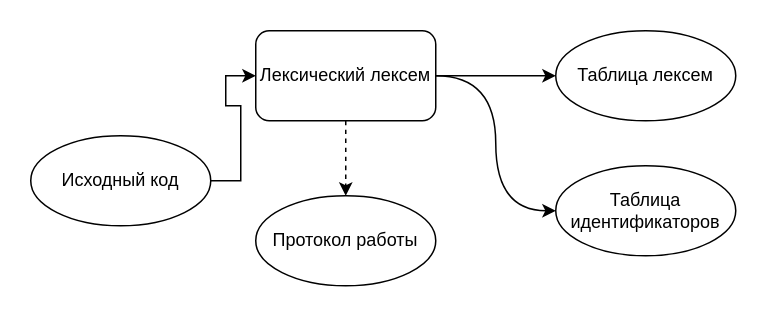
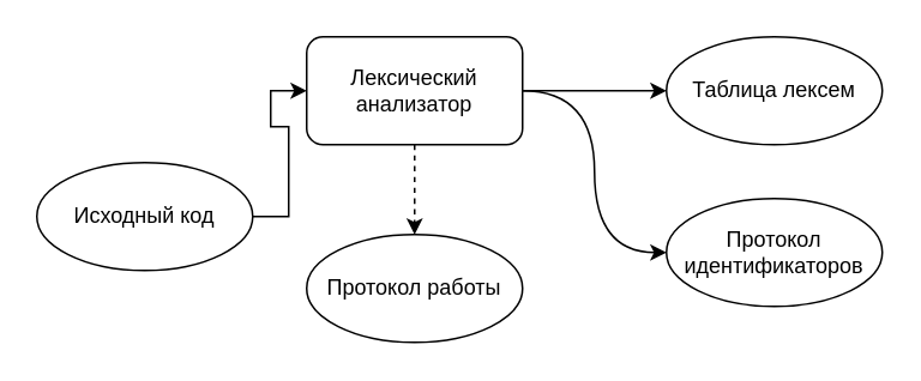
  <mxCell id="0" />
  <mxCell id="1" parent="0" />
  <mxCell id="2" style="edgeStyle=orthogonalEdgeStyle;rounded=0;orthogonalLoop=1;jettySize=auto;html=1;exitX=1;exitY=0.5;exitDx=0;exitDy=0;entryX=0;entryY=0.5;entryDx=0;entryDy=0;" edge="1" parent="1" source="3" target="7"><mxGeometry relative="1" as="geometry" /></mxCell>
  <mxCell id="3" value="Исходный код" style="ellipse;whiteSpace=wrap;html=1;" vertex="1" parent="1"><mxGeometry x="20" y="90" width="120" height="60" as="geometry" /></mxCell>
  <mxCell id="4" style="edgeStyle=orthogonalEdgeStyle;rounded=0;orthogonalLoop=1;jettySize=auto;html=1;exitX=1;exitY=0.5;exitDx=0;exitDy=0;entryX=0;entryY=0.5;entryDx=0;entryDy=0;" edge="1" parent="1" source="7" target="8"><mxGeometry relative="1" as="geometry" /></mxCell>
  <mxCell id="5" style="edgeStyle=orthogonalEdgeStyle;orthogonalLoop=1;jettySize=auto;html=1;exitX=1;exitY=0.5;exitDx=0;exitDy=0;entryX=0;entryY=0.5;entryDx=0;entryDy=0;curved=1;" edge="1" parent="1" source="7" target="9"><mxGeometry relative="1" as="geometry" /></mxCell>
  <mxCell id="6" style="edgeStyle=orthogonalEdgeStyle;curved=1;orthogonalLoop=1;jettySize=auto;html=1;exitX=0.5;exitY=1;exitDx=0;exitDy=0;entryX=0.5;entryY=0;entryDx=0;entryDy=0;dashed=1;" edge="1" parent="1" source="7" target="10"><mxGeometry relative="1" as="geometry" /></mxCell>
- <mxCell id="7" value="Лексический лексем" style="rounded=1;whiteSpace=wrap;html=1;" vertex="1" parent="1"><mxGeometry x="170" y="20" width="120" height="60" as="geometry" /></mxCell>
+ <mxCell id="7" value="Лексический анализатор" style="rounded=1;whiteSpace=wrap;html=1;" vertex="1" parent="1"><mxGeometry x="170" y="20" width="120" height="60" as="geometry" /></mxCell>
  <mxCell id="8" value="Таблица лексем" style="ellipse;whiteSpace=wrap;html=1;" vertex="1" parent="1"><mxGeometry x="370" y="20" width="120" height="60" as="geometry" /></mxCell>
- <mxCell id="9" value="Таблица идентификаторов" style="ellipse;whiteSpace=wrap;html=1;" vertex="1" parent="1"><mxGeometry x="370" y="110" width="120" height="60" as="geometry" /></mxCell>
+ <mxCell id="9" value="Протокол идентификаторов" style="ellipse;whiteSpace=wrap;html=1;" vertex="1" parent="1"><mxGeometry x="370" y="110" width="120" height="60" as="geometry" /></mxCell>
  <mxCell id="10" value="Протокол работы" style="ellipse;whiteSpace=wrap;html=1;" vertex="1" parent="1"><mxGeometry x="170" y="130" width="120" height="60" as="geometry" /></mxCell>
